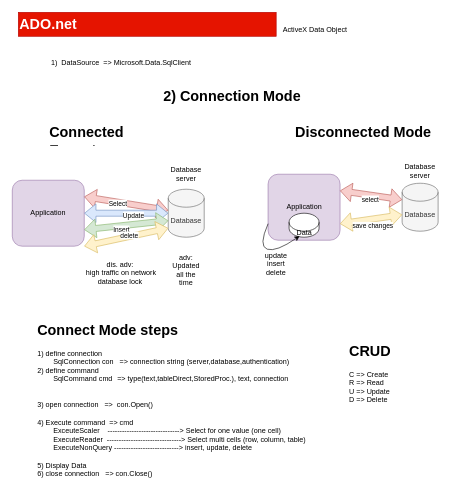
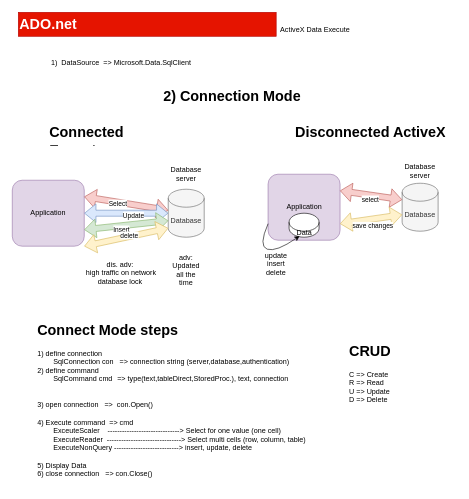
  <mxCell id="0" />
  <mxCell id="1" parent="0" />
  <mxCell id="2" value="&lt;h1 style=&quot;margin-top: 0px;&quot;&gt;ADO.net&lt;/h1&gt;" style="text;html=1;whiteSpace=wrap;overflow=hidden;rounded=0;fillColor=#e51400;fontColor=#ffffff;strokeColor=#B20000;" vertex="1" parent="1"><mxGeometry x="30" y="20" width="430" height="40" as="geometry" /></mxCell>
  <mxCell id="3" value="Application" style="rounded=1;whiteSpace=wrap;html=1;fillColor=#e1d5e7;strokeColor=#9673a6;" vertex="1" parent="1"><mxGeometry x="20" y="300" width="120" height="110" as="geometry" /></mxCell>
  <mxCell id="4" value="Database" style="shape=cylinder3;whiteSpace=wrap;html=1;boundedLbl=1;backgroundOutline=1;size=15;fillColor=#f5f5f5;fontColor=#333333;strokeColor=#666666;" vertex="1" parent="1"><mxGeometry x="280" y="315" width="60" height="80" as="geometry" /></mxCell>
- <mxCell id="5" value="ActiveX Data Object" style="text;html=1;align=center;verticalAlign=middle;whiteSpace=wrap;rounded=0;" vertex="1" parent="1"><mxGeometry x="450" y="30" width="150" height="40" as="geometry" /></mxCell>
+ <mxCell id="5" value="ActiveX Data Execute" style="text;html=1;align=center;verticalAlign=middle;whiteSpace=wrap;rounded=0;" vertex="1" parent="1"><mxGeometry x="450" y="30" width="150" height="40" as="geometry" /></mxCell>
  <mxCell id="6" value="&amp;nbsp;1)&amp;nbsp; DataSource&amp;nbsp; =&amp;gt; Microsoft.Data.SqlClient" style="text;html=1;align=center;verticalAlign=middle;whiteSpace=wrap;rounded=0;" vertex="1" parent="1"><mxGeometry x="60" y="85" width="280" height="40" as="geometry" /></mxCell>
  <mxCell id="7" value="&lt;h1 style=&quot;margin-top: 0px;&quot;&gt;2) Connection Mode&lt;/h1&gt;" style="text;html=1;whiteSpace=wrap;overflow=hidden;rounded=0;" vertex="1" parent="1"><mxGeometry x="270" y="140" width="286.5" height="40" as="geometry" /></mxCell>
  <mxCell id="8" value="Application" style="rounded=1;whiteSpace=wrap;html=1;fillColor=#e1d5e7;strokeColor=#9673a6;" vertex="1" parent="1"><mxGeometry x="446.5" y="290" width="120" height="110" as="geometry" /></mxCell>
  <mxCell id="9" value="Database" style="shape=cylinder3;whiteSpace=wrap;html=1;boundedLbl=1;backgroundOutline=1;size=15;fillColor=#f5f5f5;fontColor=#333333;strokeColor=#666666;" vertex="1" parent="1"><mxGeometry x="670" y="305" width="60" height="80" as="geometry" /></mxCell>
  <mxCell id="10" value="&lt;h1 style=&quot;margin-top: 0px;&quot;&gt;Connected Execute&lt;/h1&gt;" style="text;html=1;whiteSpace=wrap;overflow=hidden;rounded=0;" vertex="1" parent="1"><mxGeometry x="80" y="200" width="220" height="40" as="geometry" /></mxCell>
- <mxCell id="11" value="&lt;h1 style=&quot;margin-top: 0px;&quot;&gt;Disconnected Mode&lt;/h1&gt;" style="text;html=1;whiteSpace=wrap;overflow=hidden;rounded=0;" vertex="1" parent="1"><mxGeometry x="490" y="200" width="260" height="50" as="geometry" /></mxCell>
+ <mxCell id="11" value="&lt;h1 style=&quot;margin-top: 0px;&quot;&gt;Disconnected ActiveX&lt;/h1&gt;" style="text;html=1;whiteSpace=wrap;overflow=hidden;rounded=0;" vertex="1" parent="1"><mxGeometry x="490" y="200" width="260" height="50" as="geometry" /></mxCell>
  <mxCell id="12" value="" style="shape=flexArrow;endArrow=classic;startArrow=classic;html=1;rounded=0;exitX=1;exitY=0.25;exitDx=0;exitDy=0;fillColor=#f8cecc;strokeColor=#b85450;" edge="1" parent="1" source="3" target="4"><mxGeometry width="100" height="100" relative="1" as="geometry"><mxPoint x="350" y="290" as="sourcePoint" /><mxPoint x="450" y="190" as="targetPoint" /></mxGeometry></mxCell>
  <mxCell id="13" value="Select" style="edgeLabel;html=1;align=center;verticalAlign=middle;resizable=0;points=[];" vertex="1" connectable="0" parent="12"><mxGeometry x="-0.195" y="-2" relative="1" as="geometry"><mxPoint as="offset" /></mxGeometry></mxCell>
  <mxCell id="14" value="" style="shape=flexArrow;endArrow=classic;startArrow=classic;html=1;rounded=0;exitX=1;exitY=0.5;exitDx=0;exitDy=0;entryX=0;entryY=0.5;entryDx=0;entryDy=0;entryPerimeter=0;fillColor=#dae8fc;strokeColor=#6c8ebf;" edge="1" parent="1" source="3" target="4"><mxGeometry width="100" height="100" relative="1" as="geometry"><mxPoint x="140" y="375" as="sourcePoint" /><mxPoint x="450" y="210" as="targetPoint" /></mxGeometry></mxCell>
  <mxCell id="15" value="Update" style="edgeLabel;html=1;align=center;verticalAlign=middle;resizable=0;points=[];" vertex="1" connectable="0" parent="14"><mxGeometry x="0.157" y="-3" relative="1" as="geometry"><mxPoint as="offset" /></mxGeometry></mxCell>
  <mxCell id="16" value="" style="shape=flexArrow;endArrow=classic;startArrow=classic;html=1;rounded=0;exitX=1;exitY=0.75;exitDx=0;exitDy=0;entryX=0;entryY=0;entryDx=0;entryDy=52.5;entryPerimeter=0;fillColor=#d5e8d4;strokeColor=#82b366;" edge="1" parent="1" source="3" target="4"><mxGeometry width="100" height="100" relative="1" as="geometry"><mxPoint x="350" y="290" as="sourcePoint" /><mxPoint x="450" y="190" as="targetPoint" /></mxGeometry></mxCell>
  <mxCell id="17" value="Insert" style="edgeLabel;html=1;align=center;verticalAlign=middle;resizable=0;points=[];" vertex="1" connectable="0" parent="16"><mxGeometry x="-0.138" y="-6" relative="1" as="geometry"><mxPoint as="offset" /></mxGeometry></mxCell>
  <mxCell id="18" value="" style="shape=flexArrow;endArrow=classic;startArrow=classic;html=1;rounded=0;exitX=1;exitY=1;exitDx=0;exitDy=0;entryX=0;entryY=1;entryDx=0;entryDy=-15;entryPerimeter=0;fillColor=#fff2cc;strokeColor=#d6b656;" edge="1" parent="1" source="3" target="4"><mxGeometry width="100" height="100" relative="1" as="geometry"><mxPoint x="350" y="290" as="sourcePoint" /><mxPoint x="450" y="190" as="targetPoint" /></mxGeometry></mxCell>
  <mxCell id="19" value="delete" style="edgeLabel;html=1;align=center;verticalAlign=middle;resizable=0;points=[];" vertex="1" connectable="0" parent="18"><mxGeometry x="0.077" y="2" relative="1" as="geometry"><mxPoint as="offset" /></mxGeometry></mxCell>
  <mxCell id="20" value="Database server" style="text;html=1;align=center;verticalAlign=middle;whiteSpace=wrap;rounded=0;" vertex="1" parent="1"><mxGeometry x="280" y="275" width="60" height="30" as="geometry" /></mxCell>
  <mxCell id="21" value="Database server" style="text;html=1;align=center;verticalAlign=middle;whiteSpace=wrap;rounded=0;" vertex="1" parent="1"><mxGeometry x="670" y="270" width="60" height="30" as="geometry" /></mxCell>
  <mxCell id="22" value="adv: Updated all the time" style="text;html=1;align=center;verticalAlign=middle;whiteSpace=wrap;rounded=0;" vertex="1" parent="1"><mxGeometry x="280" y="420" width="60" height="60" as="geometry" /></mxCell>
  <mxCell id="23" value="dis. adv:&lt;div&gt;&amp;nbsp;high traffic on network&lt;br&gt;database lock&lt;/div&gt;" style="text;html=1;align=center;verticalAlign=middle;whiteSpace=wrap;rounded=0;" vertex="1" parent="1"><mxGeometry x="130" y="420" width="140" height="70" as="geometry" /></mxCell>
  <mxCell id="24" value="" style="shape=flexArrow;endArrow=classic;startArrow=classic;html=1;rounded=0;exitX=1;exitY=0.25;exitDx=0;exitDy=0;entryX=0;entryY=0;entryDx=0;entryDy=27.5;entryPerimeter=0;fillColor=#f8cecc;strokeColor=#b85450;" edge="1" parent="1" source="8" target="9"><mxGeometry width="100" height="100" relative="1" as="geometry"><mxPoint x="350" y="430" as="sourcePoint" /><mxPoint x="450" y="330" as="targetPoint" /></mxGeometry></mxCell>
  <mxCell id="25" value="select" style="edgeLabel;html=1;align=center;verticalAlign=middle;resizable=0;points=[];" vertex="1" connectable="0" parent="24"><mxGeometry x="-0.004" y="-7" relative="1" as="geometry"><mxPoint as="offset" /></mxGeometry></mxCell>
  <mxCell id="26" value="Data" style="shape=cylinder3;whiteSpace=wrap;html=1;boundedLbl=1;backgroundOutline=1;size=15;" vertex="1" parent="1"><mxGeometry x="481.5" y="355" width="50" height="40" as="geometry" /></mxCell>
  <mxCell id="27" value="" style="curved=1;endArrow=classic;html=1;rounded=0;exitX=0;exitY=0.75;exitDx=0;exitDy=0;entryX=0.35;entryY=0.95;entryDx=0;entryDy=0;entryPerimeter=0;" edge="1" parent="1" source="8" target="26"><mxGeometry width="50" height="50" relative="1" as="geometry"><mxPoint x="380" y="410" as="sourcePoint" /><mxPoint x="430" y="360" as="targetPoint" /><Array as="points"><mxPoint x="430" y="410" /><mxPoint x="460" y="420" /></Array></mxGeometry></mxCell>
  <mxCell id="28" value="update&lt;div&gt;insert&lt;/div&gt;&lt;div&gt;delete&lt;/div&gt;" style="text;html=1;align=center;verticalAlign=middle;whiteSpace=wrap;rounded=0;" vertex="1" parent="1"><mxGeometry x="430" y="410" width="60" height="60" as="geometry" /></mxCell>
  <mxCell id="29" value="" style="shape=flexArrow;endArrow=classic;startArrow=classic;html=1;rounded=0;exitX=1;exitY=0.75;exitDx=0;exitDy=0;entryX=0;entryY=0;entryDx=0;entryDy=52.5;entryPerimeter=0;fillColor=#fff2cc;strokeColor=#d6b656;" edge="1" parent="1" source="8" target="9"><mxGeometry width="100" height="100" relative="1" as="geometry"><mxPoint x="570" y="390" as="sourcePoint" /><mxPoint x="670" y="290" as="targetPoint" /></mxGeometry></mxCell>
  <mxCell id="30" value="save changes" style="edgeLabel;html=1;align=center;verticalAlign=middle;resizable=0;points=[];" vertex="1" connectable="0" parent="29"><mxGeometry x="-0.015" y="3" relative="1" as="geometry"><mxPoint x="3" y="13" as="offset" /></mxGeometry></mxCell>
  <mxCell id="31" value="&lt;h1 style=&quot;margin-top: 0px;&quot;&gt;Connect Mode steps&lt;/h1&gt;&lt;div&gt;1) define connection&lt;/div&gt;&lt;div&gt;&lt;span style=&quot;white-space: pre;&quot;&gt;&#09;&lt;/span&gt;SqlConnection con&amp;nbsp; &amp;nbsp;=&amp;gt; connection string (server,database,authentication)&lt;br&gt;&lt;/div&gt;&lt;div&gt;2) define command&lt;/div&gt;&lt;div&gt;&lt;span style=&quot;white-space: pre;&quot;&gt;&#09;&lt;/span&gt;SqlCommand cmd&lt;span style=&quot;white-space: pre;&quot;&gt;&#09;&lt;/span&gt;=&amp;gt; type(text,tableDirect,StoredProc.), text, connection&lt;br&gt;&lt;/div&gt;&lt;div&gt;&lt;br&gt;&lt;/div&gt;&lt;div&gt;&lt;br&gt;&lt;/div&gt;&lt;div&gt;3) open connection&amp;nbsp; &amp;nbsp;=&amp;gt;&amp;nbsp;&amp;nbsp;&lt;span style=&quot;background-color: transparent; color: light-dark(rgb(0, 0, 0), rgb(255, 255, 255));&quot;&gt;con.Open()&lt;/span&gt;&lt;/div&gt;&lt;div&gt;&lt;span style=&quot;background-color: transparent; color: light-dark(rgb(0, 0, 0), rgb(255, 255, 255));&quot;&gt;&lt;br&gt;&lt;/span&gt;&lt;/div&gt;&lt;div&gt;&lt;span style=&quot;background-color: transparent; color: light-dark(rgb(0, 0, 0), rgb(255, 255, 255));&quot;&gt;4) Execute command&amp;nbsp; =&amp;gt; cmd&lt;/span&gt;&lt;/div&gt;&lt;div&gt;&lt;span style=&quot;background-color: transparent; color: light-dark(rgb(0, 0, 0), rgb(255, 255, 255));&quot;&gt;&lt;span style=&quot;white-space: pre;&quot;&gt;&#09;&lt;/span&gt;ExceuteScaler&amp;nbsp; &amp;nbsp; ------------------------------&amp;gt; Select for one value (one cell)&lt;/span&gt;&lt;/div&gt;&lt;div&gt;&lt;span style=&quot;background-color: transparent; color: light-dark(rgb(0, 0, 0), rgb(255, 255, 255));&quot;&gt;&lt;span style=&quot;white-space: pre;&quot;&gt;&#09;&lt;/span&gt;ExecuteReader&amp;nbsp; -------------------------------&amp;gt; Select multi cells (row, column, table)&lt;br&gt;&lt;/span&gt;&lt;/div&gt;&lt;div&gt;&lt;span style=&quot;background-color: transparent; color: light-dark(rgb(0, 0, 0), rgb(255, 255, 255));&quot;&gt;&lt;span style=&quot;white-space: pre;&quot;&gt;&#09;&lt;/span&gt;ExecuteNonQuery ---------------------------&amp;gt; insert, update, delete&lt;br&gt;&lt;/span&gt;&lt;/div&gt;&lt;div&gt;&lt;span style=&quot;background-color: transparent; color: light-dark(rgb(0, 0, 0), rgb(255, 255, 255));&quot;&gt;&lt;br&gt;&lt;/span&gt;&lt;/div&gt;&lt;div&gt;&lt;span style=&quot;background-color: transparent; color: light-dark(rgb(0, 0, 0), rgb(255, 255, 255));&quot;&gt;5) Display Data&lt;/span&gt;&lt;/div&gt;&lt;div&gt;&lt;span style=&quot;background-color: transparent; color: light-dark(rgb(0, 0, 0), rgb(255, 255, 255));&quot;&gt;6) close connection&amp;nbsp; &amp;nbsp;=&amp;gt; con.Close()&lt;/span&gt;&lt;/div&gt;" style="text;html=1;whiteSpace=wrap;overflow=hidden;rounded=0;" vertex="1" parent="1"><mxGeometry x="60" y="530" width="470" height="280" as="geometry" /></mxCell>
  <mxCell id="32" value="&lt;h1 style=&quot;margin-top: 0px;&quot;&gt;CRUD&lt;/h1&gt;&lt;div&gt;C =&amp;gt; Create&lt;/div&gt;&lt;div&gt;R =&amp;gt; Read&lt;/div&gt;&lt;div&gt;U =&amp;gt; Update&lt;/div&gt;&lt;div&gt;D =&amp;gt; Delete&lt;/div&gt;" style="text;html=1;whiteSpace=wrap;overflow=hidden;rounded=0;" vertex="1" parent="1"><mxGeometry x="580" y="565" width="180" height="120" as="geometry" /></mxCell>
